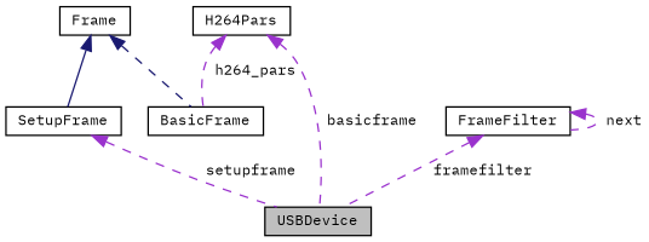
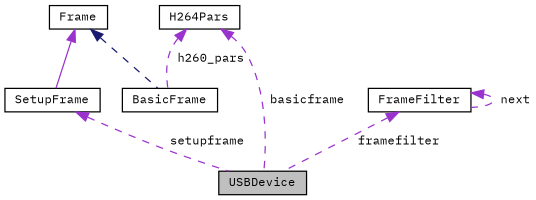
  digraph {
    fontname="IBM Plex Mono"
    node [color=black fillcolor=white fontname="IBM Plex Mono" fontsize=10 shape=record style=filled]
    edge [color=darkorchid3 dir=back fontname="IBM Plex Mono" fontsize=10 labelfontname=Helvetica labelfontsize=10 style=dashed]
    n1 [fillcolor=grey75 fontcolor=black height=0.2 label=USBDevice width=0.4]
    n2 [height=0.2 label=SetupFrame width=0.4]
    n3 [height=0.2 label=Frame width=0.4]
    n4 [height=0.2 label=BasicFrame width=0.4]
    n5 [height=0.2 label=H264Pars width=0.4]
    n6 [height=0.2 label=FrameFilter width=0.4]
    n2 -> n1 [label=" setupframe"]
-   n3 -> n2 [color=midnightblue style=solid]
+   n3 -> n2 [style=solid]
    n3 -> n4 [color=midnightblue]
    n5 -> n1 [label=" basicframe"]
-   n5 -> n4 [label=" h264_pars"]
+   n5 -> n4 [label=" h260_pars"]
    n6 -> n1 [label=" framefilter"]
    n6 -> n6 [label=" next"]
  }
